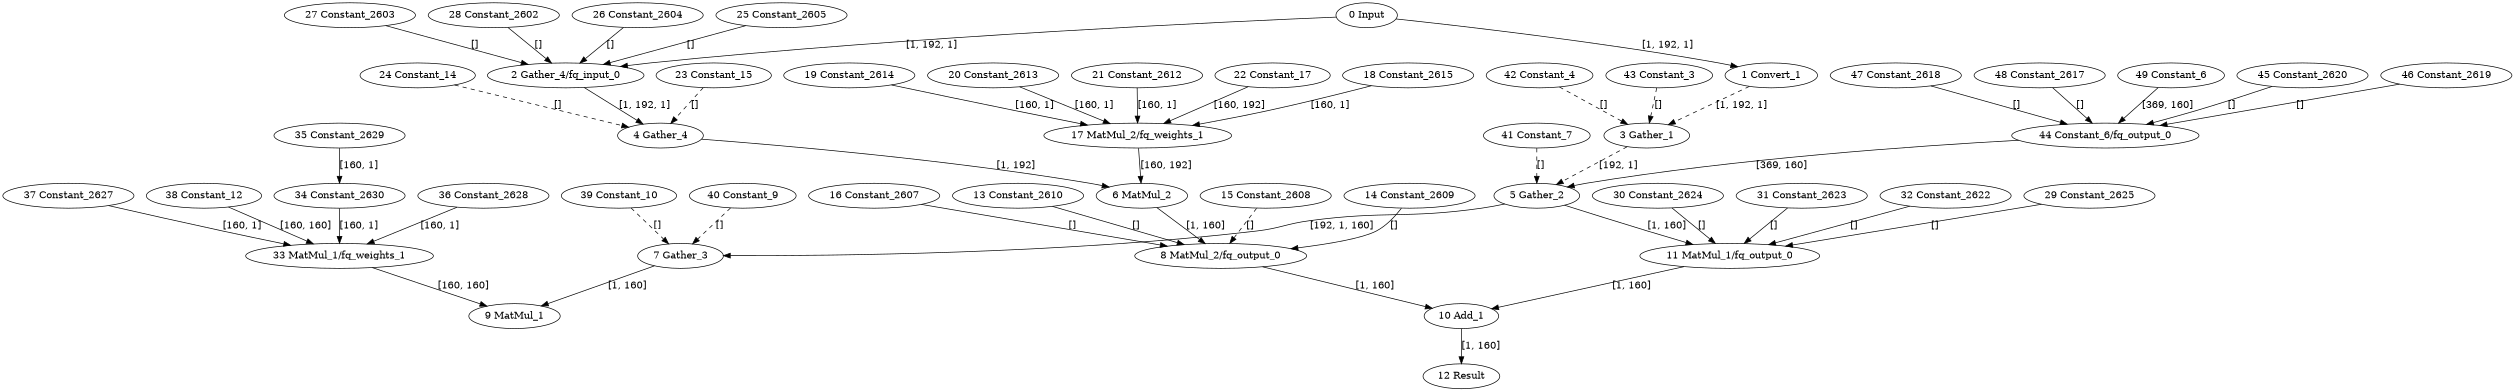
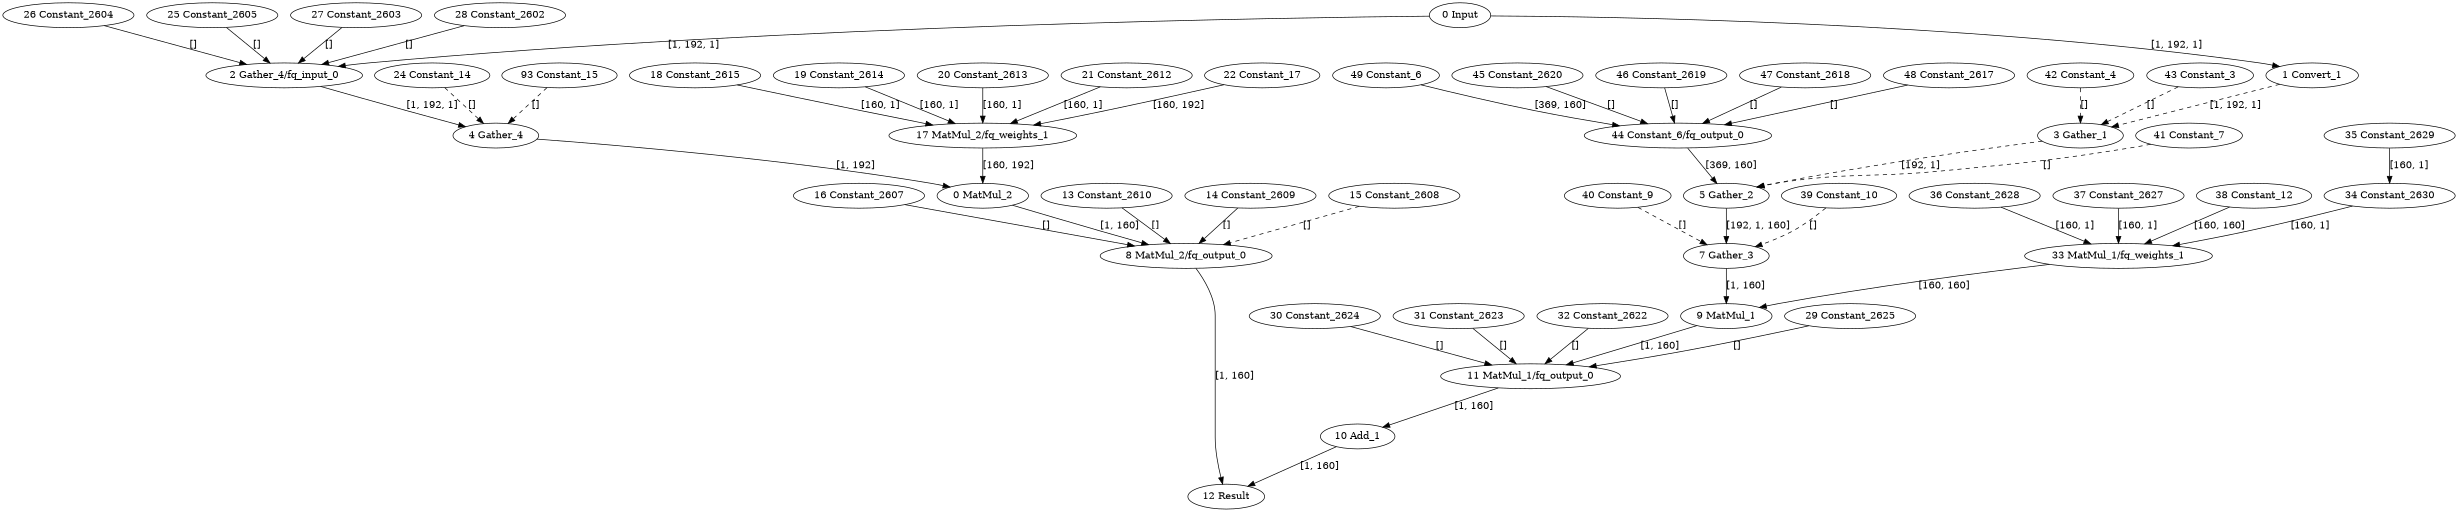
  strict digraph {
    node [type=Constant]
    edge [style=solid]
    "0 Input" [type=Parameter]
    "1 Convert_1" [type=Convert]
    "2 Gather_4/fq_input_0" [type=FakeQuantize]
    "3 Gather_1" [type=Gather]
    "4 Gather_4" [type=Gather]
    "5 Gather_2" [type=Gather]
-   "6 MatMul_2" [type=MatMul]
+   "6 MatMul_2" [type=MatMul label="0 MatMul_2"]
    "7 Gather_3" [type=Gather]
    "8 MatMul_2/fq_output_0" [type=FakeQuantize]
    "9 MatMul_1" [type=MatMul]
    "10 Add_1" [type=Add]
    "11 MatMul_1/fq_output_0" [type=FakeQuantize]
    "12 Result" [type=Result]
    "13 Constant_2610"
    "14 Constant_2609"
    "15 Constant_2608"
    "16 Constant_2607"
    "17 MatMul_2/fq_weights_1" [type=FakeQuantize]
    "18 Constant_2615"
    "19 Constant_2614"
    "20 Constant_2613"
    "21 Constant_2612"
    "22 Constant_17"
-   "23 Constant_15"
+   "23 Constant_15" [label="93 Constant_15"]
    "24 Constant_14"
    "25 Constant_2605"
    "26 Constant_2604"
    "27 Constant_2603"
    "28 Constant_2602"
    "29 Constant_2625"
    "30 Constant_2624"
    "31 Constant_2623"
    "32 Constant_2622"
    "33 MatMul_1/fq_weights_1" [type=FakeQuantize]
    "34 Constant_2630"
    "35 Constant_2629"
    "36 Constant_2628"
    "37 Constant_2627"
    "38 Constant_12"
    "39 Constant_10"
    "40 Constant_9"
    "41 Constant_7"
    "42 Constant_4"
    "43 Constant_3"
    "44 Constant_6/fq_output_0" [type=FakeQuantize]
    "45 Constant_2620"
    "46 Constant_2619"
    "47 Constant_2618"
    "48 Constant_2617"
    "49 Constant_6"
    "0 Input" -> "1 Convert_1" [label="[1, 192, 1]"]
    "0 Input" -> "2 Gather_4/fq_input_0" [label="[1, 192, 1]"]
    "1 Convert_1" -> "3 Gather_1" [label="[1, 192, 1]" style=dashed]
    "2 Gather_4/fq_input_0" -> "4 Gather_4" [label="[1, 192, 1]"]
    "3 Gather_1" -> "5 Gather_2" [label="[192, 1]" style=dashed]
    "4 Gather_4" -> "6 MatMul_2" [label="[1, 192]"]
    "5 Gather_2" -> "7 Gather_3" [label="[192, 1, 160]"]
    "6 MatMul_2" -> "8 MatMul_2/fq_output_0" [label="[1, 160]"]
    "7 Gather_3" -> "9 MatMul_1" [label="[1, 160]"]
-   "8 MatMul_2/fq_output_0" -> "10 Add_1" [label="[1, 160]"]
-   "5 Gather_2" -> "11 MatMul_1/fq_output_0" [label="[1, 160]"]
+   "8 MatMul_2/fq_output_0" -> "12 Result" [label="[1, 160]"]
+   "9 MatMul_1" -> "11 MatMul_1/fq_output_0" [label="[1, 160]"]
    "10 Add_1" -> "12 Result" [label="[1, 160]"]
    "11 MatMul_1/fq_output_0" -> "10 Add_1" [label="[1, 160]"]
    "13 Constant_2610" -> "8 MatMul_2/fq_output_0" [label="[]"]
    "14 Constant_2609" -> "8 MatMul_2/fq_output_0" [label="[]"]
    "15 Constant_2608" -> "8 MatMul_2/fq_output_0" [label="[]" style=dashed]
    "16 Constant_2607" -> "8 MatMul_2/fq_output_0" [label="[]"]
    "17 MatMul_2/fq_weights_1" -> "6 MatMul_2" [label="[160, 192]"]
    "18 Constant_2615" -> "17 MatMul_2/fq_weights_1" [label="[160, 1]"]
    "19 Constant_2614" -> "17 MatMul_2/fq_weights_1" [label="[160, 1]"]
    "20 Constant_2613" -> "17 MatMul_2/fq_weights_1" [label="[160, 1]"]
    "21 Constant_2612" -> "17 MatMul_2/fq_weights_1" [label="[160, 1]"]
    "22 Constant_17" -> "17 MatMul_2/fq_weights_1" [label="[160, 192]"]
    "23 Constant_15" -> "4 Gather_4" [label="[]" style=dashed]
    "24 Constant_14" -> "4 Gather_4" [label="[]" style=dashed]
    "25 Constant_2605" -> "2 Gather_4/fq_input_0" [label="[]"]
    "26 Constant_2604" -> "2 Gather_4/fq_input_0" [label="[]"]
    "27 Constant_2603" -> "2 Gather_4/fq_input_0" [label="[]"]
    "28 Constant_2602" -> "2 Gather_4/fq_input_0" [label="[]"]
    "29 Constant_2625" -> "11 MatMul_1/fq_output_0" [label="[]"]
    "30 Constant_2624" -> "11 MatMul_1/fq_output_0" [label="[]"]
    "31 Constant_2623" -> "11 MatMul_1/fq_output_0" [label="[]"]
    "32 Constant_2622" -> "11 MatMul_1/fq_output_0" [label="[]"]
    "33 MatMul_1/fq_weights_1" -> "9 MatMul_1" [label="[160, 160]"]
    "34 Constant_2630" -> "33 MatMul_1/fq_weights_1" [label="[160, 1]"]
    "35 Constant_2629" -> "34 Constant_2630" [label="[160, 1]"]
    "36 Constant_2628" -> "33 MatMul_1/fq_weights_1" [label="[160, 1]"]
    "37 Constant_2627" -> "33 MatMul_1/fq_weights_1" [label="[160, 1]"]
    "38 Constant_12" -> "33 MatMul_1/fq_weights_1" [label="[160, 160]"]
    "39 Constant_10" -> "7 Gather_3" [label="[]" style=dashed]
    "40 Constant_9" -> "7 Gather_3" [label="[]" style=dashed]
    "41 Constant_7" -> "5 Gather_2" [label="[]" style=dashed]
    "42 Constant_4" -> "3 Gather_1" [label="[]" style=dashed]
    "43 Constant_3" -> "3 Gather_1" [label="[]" style=dashed]
    "44 Constant_6/fq_output_0" -> "5 Gather_2" [label="[369, 160]"]
    "45 Constant_2620" -> "44 Constant_6/fq_output_0" [label="[]"]
    "46 Constant_2619" -> "44 Constant_6/fq_output_0" [label="[]"]
    "47 Constant_2618" -> "44 Constant_6/fq_output_0" [label="[]"]
    "48 Constant_2617" -> "44 Constant_6/fq_output_0" [label="[]"]
    "49 Constant_6" -> "44 Constant_6/fq_output_0" [label="[369, 160]"]
  }
